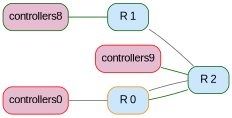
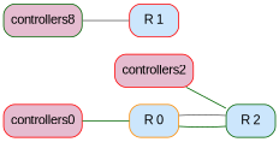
  graph {
    rankdir=LR
    node [color=red fillcolor="#cce6fc" fontcolor="#000000" fontname=Arial fontsize=14 shape=Mrecord style="rounded, filled"]
    edge [color=darkgreen]
    n1 [color=darkorange label="R 0"]
    n2 [color=darkgreen label="R 2"]
-   n3 [color=darkgreen label="R 1"]
+   n3 [label="R 1"]
    n4 [fillcolor="#e5bcd0" label=controllers0]
    n5 [color=darkgreen fillcolor="#e5bcd0" label=controllers8]
-   n6 [fillcolor="#e5bcd0" label=controllers9]
+   n6 [fillcolor="#e5bcd0" label=controllers2]
    n1 -- n2
    n2 -- n1 [color=gray40]
-   n3 -- n2 [color=gray40]
-   n4 -- n1 [color=gray40]
-   n5 -- n3
+   n4 -- n1
+   n5 -- n3 [color=gray40]
    n6 -- n2
  }
